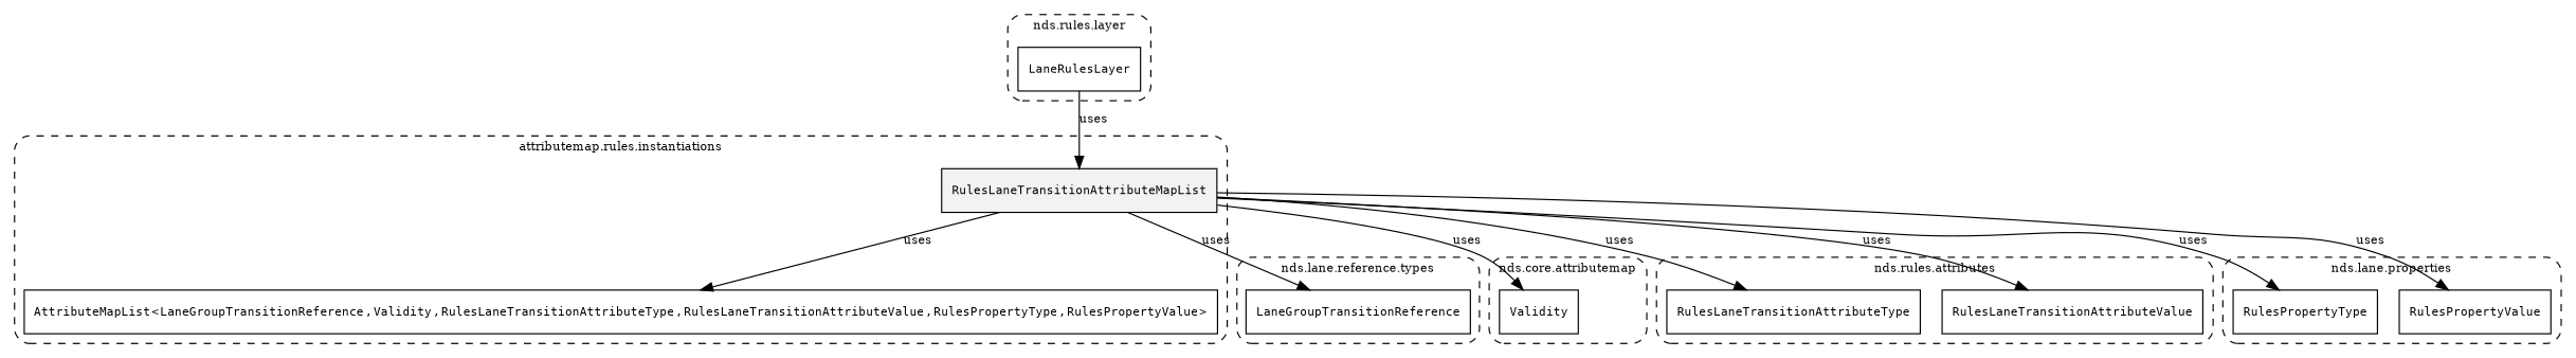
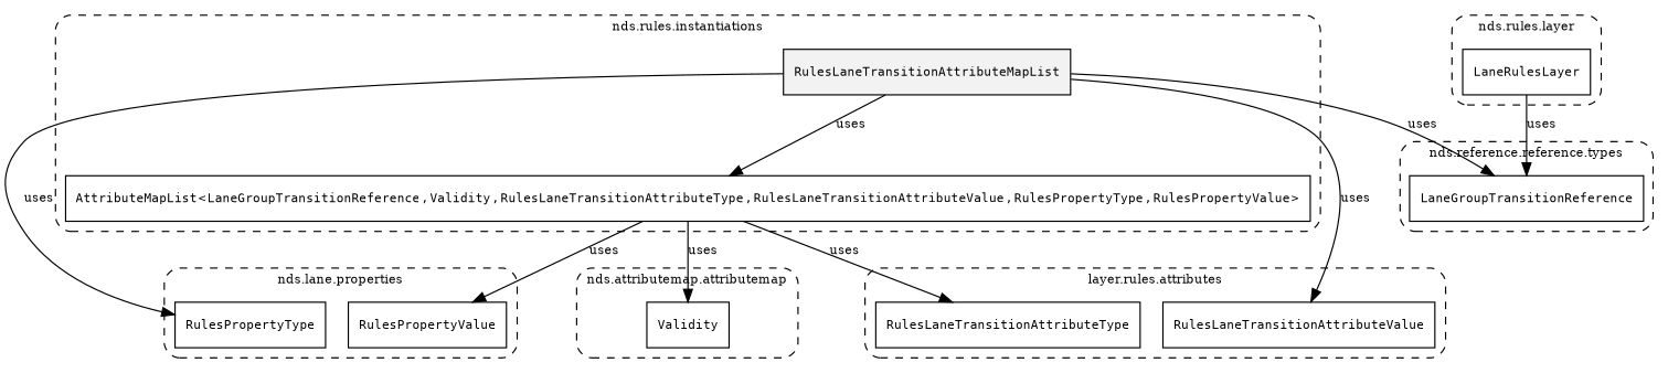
  digraph {
    fontsize=10
    rankdir=TB
    node [fontsize=10 shape=box]
    edge [fontsize=10]
    n1 [fillcolor="#0000000D" label=<<font face="monospace"><table align="center" border="0" cellspacing="0" cellpadding="0"><tr><td href="../../../content/packages/nds.rules.instantiations.html#InstantiateType-RulesLaneTransitionAttributeMapList" title="InstantiateType defined in nds.rules.instantiations">RulesLaneTransitionAttributeMapList</td></tr></table></font>> style=filled]
    n2 [label=<<font face="monospace"><table align="center" border="0" cellspacing="0" cellpadding="0"><tr><td href="../../../content/packages/nds.core.attributemap.html#Structure-AttributeMapList" title="Structure defined in nds.core.attributemap">AttributeMapList</td><td>&lt;</td><td><table align="center" border="0" cellspacing="0" cellpadding="0"><tr><td href="../../../content/packages/nds.lane.reference.types.html#Structure-LaneGroupTransitionReference" title="Structure defined in nds.lane.reference.types">LaneGroupTransitionReference</td></tr></table></td><td>,</td><td><table align="center" border="0" cellspacing="0" cellpadding="0"><tr><td href="../../../content/packages/nds.core.attributemap.html#Structure-Validity" title="Structure defined in nds.core.attributemap">Validity</td></tr></table></td><td>,</td><td><table align="center" border="0" cellspacing="0" cellpadding="0"><tr><td href="../../../content/packages/nds.rules.attributes.html#Enum-RulesLaneTransitionAttributeType" title="Enum defined in nds.rules.attributes">RulesLaneTransitionAttributeType</td></tr></table></td><td>,</td><td><table align="center" border="0" cellspacing="0" cellpadding="0"><tr><td href="../../../content/packages/nds.rules.attributes.html#Choice-RulesLaneTransitionAttributeValue" title="Choice defined in nds.rules.attributes">RulesLaneTransitionAttributeValue</td></tr></table></td><td>,</td><td><table align="center" border="0" cellspacing="0" cellpadding="0"><tr><td href="../../../content/packages/nds.rules.properties.html#Structure-RulesPropertyType" title="Structure defined in nds.rules.properties">RulesPropertyType</td></tr></table></td><td>,</td><td><table align="center" border="0" cellspacing="0" cellpadding="0"><tr><td href="../../../content/packages/nds.rules.properties.html#Structure-RulesPropertyValue" title="Structure defined in nds.rules.properties">RulesPropertyValue</td></tr></table></td><td>&gt;</td></tr></table></font>>]
    n3 [label=<<font face="monospace"><table align="center" border="0" cellspacing="0" cellpadding="0"><tr><td href="../../../content/packages/nds.lane.reference.types.html#Structure-LaneGroupTransitionReference" title="Structure defined in nds.lane.reference.types">LaneGroupTransitionReference</td></tr></table></font>>]
    n4 [label=<<font face="monospace"><table align="center" border="0" cellspacing="0" cellpadding="0"><tr><td href="../../../content/packages/nds.core.attributemap.html#Structure-Validity" title="Structure defined in nds.core.attributemap">Validity</td></tr></table></font>>]
    n5 [label=<<font face="monospace"><table align="center" border="0" cellspacing="0" cellpadding="0"><tr><td href="../../../content/packages/nds.rules.attributes.html#Enum-RulesLaneTransitionAttributeType" title="Enum defined in nds.rules.attributes">RulesLaneTransitionAttributeType</td></tr></table></font>>]
    n6 [label=<<font face="monospace"><table align="center" border="0" cellspacing="0" cellpadding="0"><tr><td href="../../../content/packages/nds.rules.attributes.html#Choice-RulesLaneTransitionAttributeValue" title="Choice defined in nds.rules.attributes">RulesLaneTransitionAttributeValue</td></tr></table></font>>]
    n7 [label=<<font face="monospace"><table align="center" border="0" cellspacing="0" cellpadding="0"><tr><td href="../../../content/packages/nds.rules.properties.html#Structure-RulesPropertyType" title="Structure defined in nds.rules.properties">RulesPropertyType</td></tr></table></font>>]
    n8 [label=<<font face="monospace"><table align="center" border="0" cellspacing="0" cellpadding="0"><tr><td href="../../../content/packages/nds.rules.properties.html#Structure-RulesPropertyValue" title="Structure defined in nds.rules.properties">RulesPropertyValue</td></tr></table></font>>]
    n9 [label=<<font face="monospace"><table align="center" border="0" cellspacing="0" cellpadding="0"><tr><td href="../../../content/packages/nds.rules.layer.html#Structure-LaneRulesLayer" title="Structure defined in nds.rules.layer">LaneRulesLayer</td></tr></table></font>>]
    subgraph cluster_1 {
-     label="attributemap.rules.instantiations"
+     label="nds.rules.instantiations"
      style="dashed, rounded"
      n1
      n2
    }
    subgraph cluster_2 {
-     label="nds.lane.reference.types"
+     label="nds.reference.reference.types"
      style="dashed, rounded"
      n3
    }
    subgraph cluster_3 {
-     label="nds.core.attributemap"
+     label="nds.attributemap.attributemap"
      style="dashed, rounded"
      n4
    }
    subgraph cluster_4 {
-     label="nds.rules.attributes"
+     label="layer.rules.attributes"
      style="dashed, rounded"
      n5
      n6
    }
    subgraph cluster_5 {
      label="nds.lane.properties"
      style="dashed, rounded"
      n7
      n8
    }
    subgraph cluster_6 {
      label="nds.rules.layer"
      style="dashed, rounded"
      n9
    }
    n1 -> n2 [label=uses]
    n1 -> n3 [label=uses]
-   n1 -> n4 [label=uses]
-   n1 -> n5 [label=uses]
+   n2 -> n4 [label=uses]
+   n2 -> n5 [label=uses]
    n1 -> n6 [label=uses]
    n1 -> n7 [label=uses]
-   n1 -> n8 [label=uses]
-   n9 -> n1 [label=uses]
+   n2 -> n8 [label=uses]
+   n9 -> n3 [label=uses]
  }
